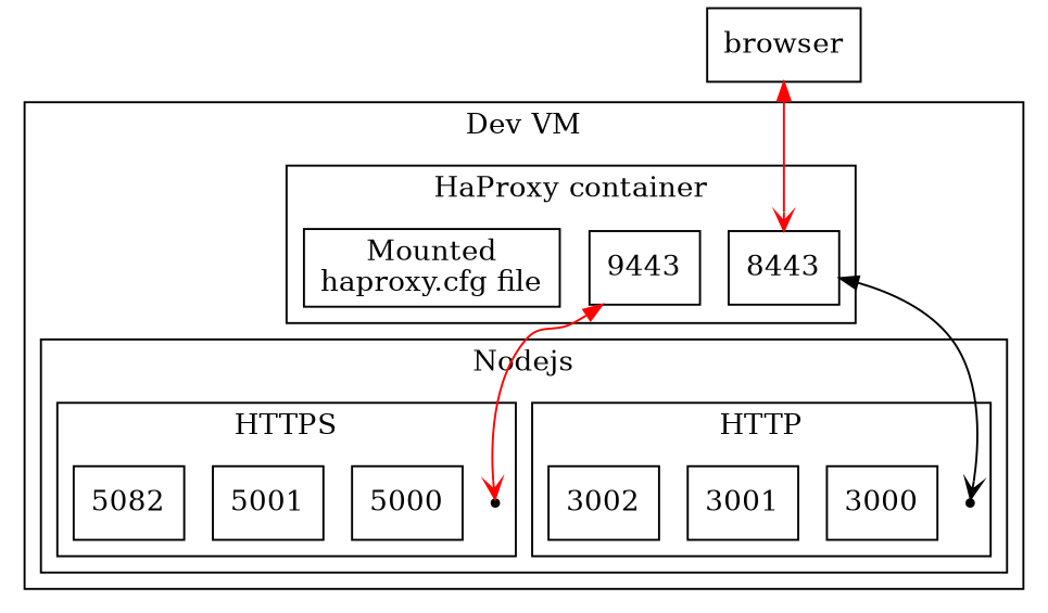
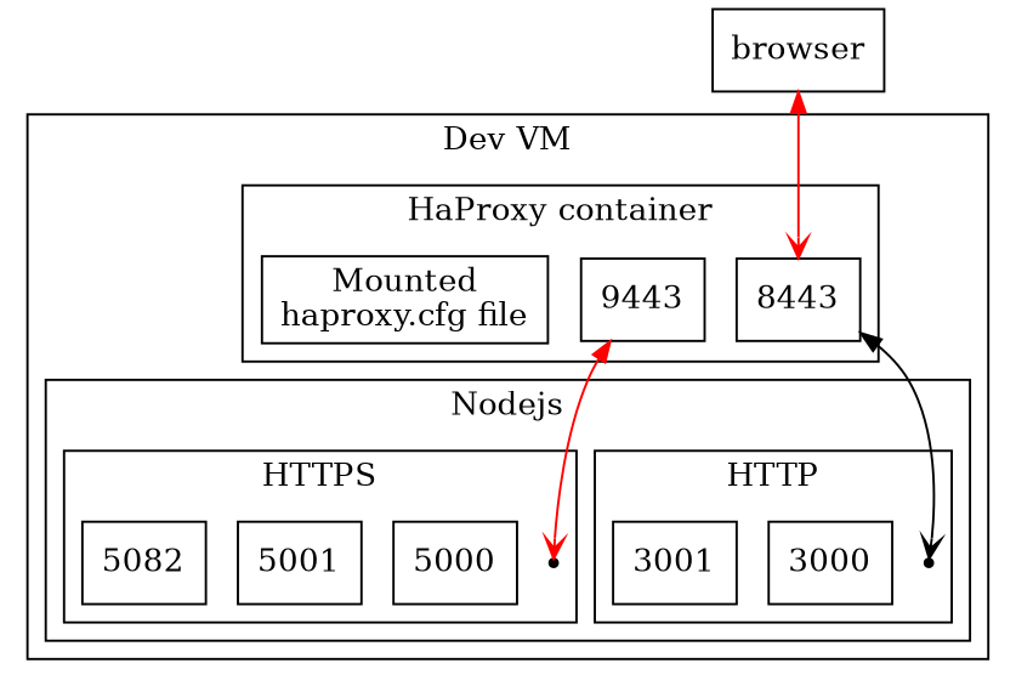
  digraph {
    nodesep=0.2
    ranksep=1
    splines=true
    node [shape=box]
    edge [arrowhead=vee arrowsize=0.9 dir=both color=red]
    8443
    9443
    n3 [label="Mounted\nhaproxy.cfg file"]
    sx [shape=point]
    5000
    5001
    n7 [label=5082]
    hx [shape=point]
    3000
    3001
-   3002
    browser
    subgraph cluster_1 {
      label="Dev VM"
      subgraph cluster_2 {
        label="HaProxy container"
        8443
        9443
        n3
      }
      subgraph cluster_3 {
        label=Nodejs
        subgraph cluster_4 {
          label=HTTPS
          sx
          5000
          5001
          n7
        }
        subgraph cluster_5 {
          label=HTTP
          hx
          3000
          3001
-         3002
        }
      }
    }
    8443 -> hx [color=""]
    9443 -> sx
    browser -> 8443
  }
